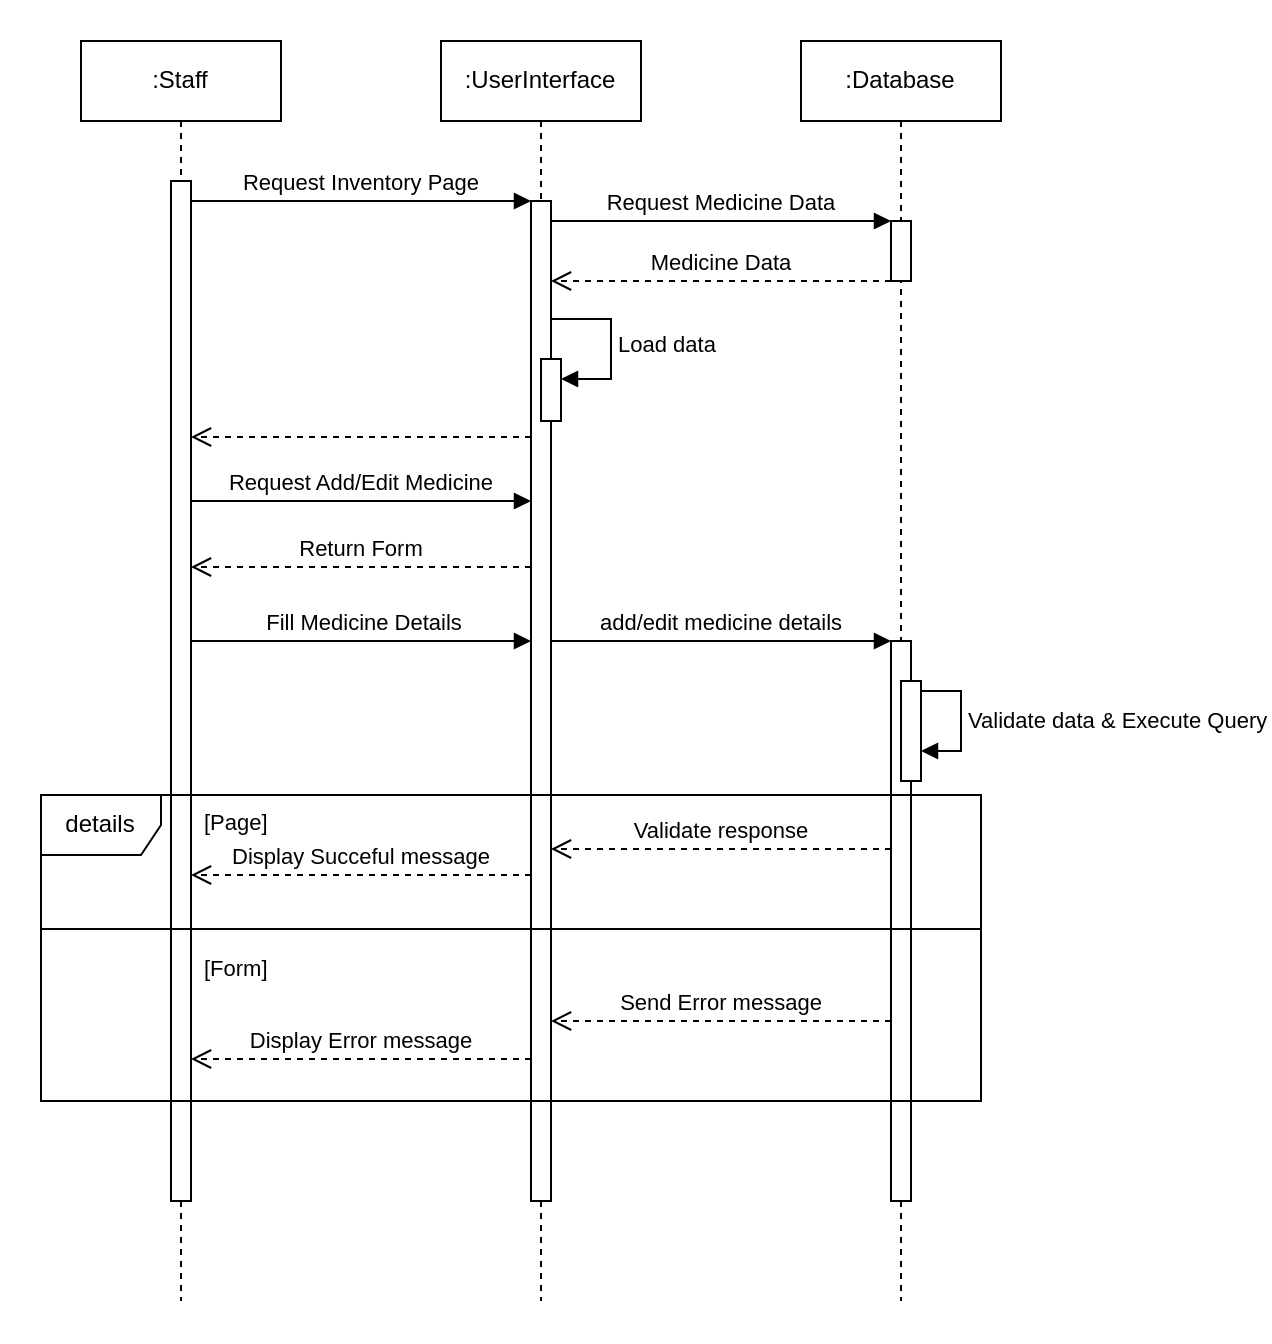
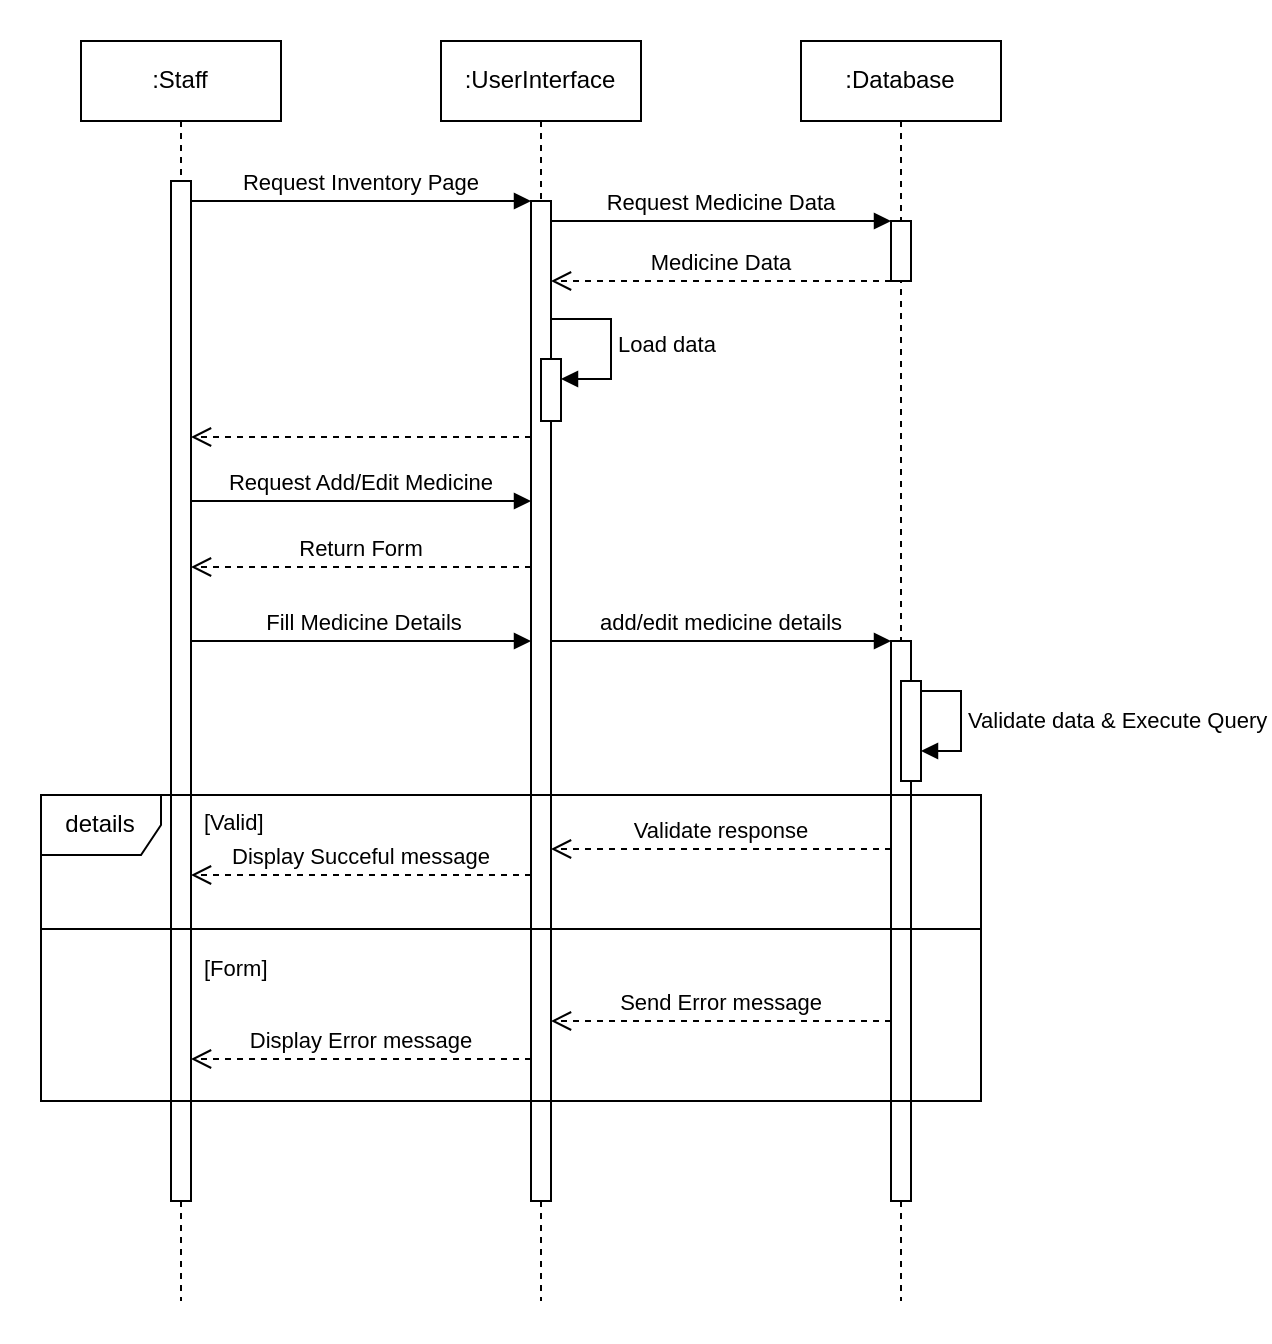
  <mxCell id="0" />
  <mxCell id="1" parent="0" />
  <mxCell id="2" value=":Staff" style="shape=umlLifeline;perimeter=lifelinePerimeter;whiteSpace=wrap;html=1;container=0;dropTarget=0;collapsible=0;recursiveResize=0;outlineConnect=0;portConstraint=eastwest;newEdgeStyle={&quot;edgeStyle&quot;:&quot;elbowEdgeStyle&quot;,&quot;elbow&quot;:&quot;vertical&quot;,&quot;curved&quot;:0,&quot;rounded&quot;:0};" parent="1" vertex="1"><mxGeometry x="40" y="20" width="100" height="630" as="geometry" /></mxCell>
  <mxCell id="3" value="" style="html=1;points=[];perimeter=orthogonalPerimeter;outlineConnect=0;targetShapes=umlLifeline;portConstraint=eastwest;newEdgeStyle={&quot;edgeStyle&quot;:&quot;elbowEdgeStyle&quot;,&quot;elbow&quot;:&quot;vertical&quot;,&quot;curved&quot;:0,&quot;rounded&quot;:0};" parent="2" vertex="1"><mxGeometry x="45" y="70" width="10" height="510" as="geometry" /></mxCell>
  <mxCell id="4" value=":UserInterface" style="shape=umlLifeline;perimeter=lifelinePerimeter;whiteSpace=wrap;html=1;container=0;dropTarget=0;collapsible=0;recursiveResize=0;outlineConnect=0;portConstraint=eastwest;newEdgeStyle={&quot;edgeStyle&quot;:&quot;elbowEdgeStyle&quot;,&quot;elbow&quot;:&quot;vertical&quot;,&quot;curved&quot;:0,&quot;rounded&quot;:0};" parent="1" vertex="1"><mxGeometry x="220" y="20" width="100" height="630" as="geometry" /></mxCell>
  <mxCell id="5" value="" style="html=1;points=[];perimeter=orthogonalPerimeter;outlineConnect=0;targetShapes=umlLifeline;portConstraint=eastwest;newEdgeStyle={&quot;edgeStyle&quot;:&quot;elbowEdgeStyle&quot;,&quot;elbow&quot;:&quot;vertical&quot;,&quot;curved&quot;:0,&quot;rounded&quot;:0};" parent="4" vertex="1"><mxGeometry x="45" y="80" width="10" height="500" as="geometry" /></mxCell>
  <mxCell id="6" value="" style="html=1;points=[[0,0,0,0,5],[0,1,0,0,-5],[1,0,0,0,5],[1,1,0,0,-5]];perimeter=orthogonalPerimeter;outlineConnect=0;targetShapes=umlLifeline;portConstraint=eastwest;newEdgeStyle={&quot;curved&quot;:0,&quot;rounded&quot;:0};" vertex="1" parent="4"><mxGeometry x="50" y="159" width="10" height="31" as="geometry" /></mxCell>
  <mxCell id="7" value="Load data" style="html=1;align=left;spacingLeft=2;endArrow=block;rounded=0;edgeStyle=orthogonalEdgeStyle;curved=0;rounded=0;" edge="1" target="6" parent="4"><mxGeometry relative="1" as="geometry"><mxPoint x="55" y="139" as="sourcePoint" /><Array as="points"><mxPoint x="85" y="169" /></Array></mxGeometry></mxCell>
  <mxCell id="8" value="Request Inventory Page" style="html=1;verticalAlign=bottom;endArrow=block;edgeStyle=elbowEdgeStyle;elbow=vertical;curved=0;rounded=0;" parent="1" source="3" target="5" edge="1"><mxGeometry relative="1" as="geometry"><mxPoint x="195" y="110" as="sourcePoint" /><Array as="points"><mxPoint x="180" y="100" /></Array></mxGeometry></mxCell>
  <mxCell id="9" value=":Database" style="shape=umlLifeline;perimeter=lifelinePerimeter;whiteSpace=wrap;html=1;container=0;dropTarget=0;collapsible=0;recursiveResize=0;outlineConnect=0;portConstraint=eastwest;newEdgeStyle={&quot;edgeStyle&quot;:&quot;elbowEdgeStyle&quot;,&quot;elbow&quot;:&quot;vertical&quot;,&quot;curved&quot;:0,&quot;rounded&quot;:0};" parent="1" vertex="1"><mxGeometry x="400" y="20" width="100" height="630" as="geometry" /></mxCell>
  <mxCell id="10" value="Validate data &amp;amp; Execute Query" style="html=1;align=left;spacingLeft=2;endArrow=block;rounded=0;edgeStyle=orthogonalEdgeStyle;curved=0;rounded=0;" parent="9" edge="1"><mxGeometry relative="1" as="geometry"><mxPoint x="60" y="325" as="sourcePoint" /><Array as="points"><mxPoint x="80" y="325" /><mxPoint x="80" y="355" /></Array><mxPoint x="60" y="355" as="targetPoint" /></mxGeometry></mxCell>
  <mxCell id="11" value="" style="html=1;points=[];perimeter=orthogonalPerimeter;outlineConnect=0;targetShapes=umlLifeline;portConstraint=eastwest;newEdgeStyle={&quot;edgeStyle&quot;:&quot;elbowEdgeStyle&quot;,&quot;elbow&quot;:&quot;vertical&quot;,&quot;curved&quot;:0,&quot;rounded&quot;:0};" parent="9" vertex="1"><mxGeometry x="45" y="90" width="10" height="30" as="geometry" /></mxCell>
  <mxCell id="12" value="" style="html=1;points=[];perimeter=orthogonalPerimeter;outlineConnect=0;targetShapes=umlLifeline;portConstraint=eastwest;newEdgeStyle={&quot;edgeStyle&quot;:&quot;elbowEdgeStyle&quot;,&quot;elbow&quot;:&quot;vertical&quot;,&quot;curved&quot;:0,&quot;rounded&quot;:0};" parent="9" vertex="1"><mxGeometry x="45" y="300" width="10" height="280" as="geometry" /></mxCell>
  <mxCell id="13" value="" style="html=1;points=[[0,0,0,0,5],[0,1,0,0,-5],[1,0,0,0,5],[1,1,0,0,-5]];perimeter=orthogonalPerimeter;outlineConnect=0;targetShapes=umlLifeline;portConstraint=eastwest;newEdgeStyle={&quot;curved&quot;:0,&quot;rounded&quot;:0};" parent="9" vertex="1"><mxGeometry x="50" y="320" width="10" height="50" as="geometry" /></mxCell>
  <mxCell id="14" value="Request Medicine Data" style="html=1;verticalAlign=bottom;endArrow=block;edgeStyle=elbowEdgeStyle;elbow=vertical;curved=0;rounded=0;" parent="1" source="5" target="11" edge="1"><mxGeometry relative="1" as="geometry"><mxPoint x="280" y="110" as="sourcePoint" /><Array as="points"><mxPoint x="365" y="110" /></Array><mxPoint x="440" y="110" as="targetPoint" /></mxGeometry></mxCell>
  <mxCell id="15" value="Medicine Data" style="html=1;verticalAlign=bottom;endArrow=open;dashed=1;endSize=8;edgeStyle=elbowEdgeStyle;elbow=vertical;curved=0;rounded=0;" parent="1" source="11" target="5" edge="1"><mxGeometry relative="1" as="geometry"><mxPoint x="280" y="140" as="targetPoint" /><Array as="points"><mxPoint x="365" y="140" /></Array><mxPoint x="430" y="140" as="sourcePoint" /><mxPoint as="offset" /></mxGeometry></mxCell>
  <mxCell id="16" value="Request Add/Edit Medicine" style="html=1;verticalAlign=bottom;endArrow=block;edgeStyle=elbowEdgeStyle;elbow=vertical;curved=0;rounded=0;" parent="1" edge="1"><mxGeometry relative="1" as="geometry"><mxPoint x="95" y="250" as="sourcePoint" /><Array as="points"><mxPoint x="175" y="250" /></Array><mxPoint x="265" y="250" as="targetPoint" /></mxGeometry></mxCell>
  <mxCell id="17" value="&amp;nbsp;Fill Medicine Details" style="html=1;verticalAlign=bottom;endArrow=block;edgeStyle=elbowEdgeStyle;elbow=vertical;curved=0;rounded=0;" parent="1" edge="1"><mxGeometry relative="1" as="geometry"><mxPoint x="95" y="320" as="sourcePoint" /><Array as="points"><mxPoint x="180" y="320" /></Array><mxPoint x="265" y="320" as="targetPoint" /></mxGeometry></mxCell>
  <mxCell id="18" value="add/edit medicine details" style="html=1;verticalAlign=bottom;endArrow=block;edgeStyle=elbowEdgeStyle;elbow=vertical;curved=0;rounded=0;" parent="1" target="12" edge="1"><mxGeometry relative="1" as="geometry"><mxPoint x="275" y="320" as="sourcePoint" /><Array as="points"><mxPoint x="350" y="320" /></Array><mxPoint x="440" y="320" as="targetPoint" /><mxPoint as="offset" /></mxGeometry></mxCell>
  <mxCell id="19" value="details" style="shape=umlFrame;whiteSpace=wrap;html=1;pointerEvents=0;" parent="1" vertex="1"><mxGeometry x="20" y="397" width="470" height="153" as="geometry" /></mxCell>
  <mxCell id="20" value="" style="line;strokeWidth=1;fillColor=none;align=left;verticalAlign=middle;spacingTop=-1;spacingLeft=3;spacingRight=3;rotatable=0;labelPosition=right;points=[];portConstraint=eastwest;strokeColor=inherit;" parent="1" vertex="1"><mxGeometry x="20" y="460" width="470" height="8" as="geometry" /></mxCell>
- <mxCell id="21" value="&lt;div style=&quot;text-align: center;&quot;&gt;&lt;span style=&quot;font-size: 11px; background-color: rgb(255, 255, 255);&quot;&gt;[Page]&lt;/span&gt;&lt;/div&gt;" style="text;whiteSpace=wrap;html=1;" parent="1" vertex="1"><mxGeometry x="100" y="397" width="60" height="20" as="geometry" /></mxCell>
+ <mxCell id="21" value="&lt;div style=&quot;text-align: center;&quot;&gt;&lt;span style=&quot;font-size: 11px; background-color: rgb(255, 255, 255);&quot;&gt;[Valid]&lt;/span&gt;&lt;/div&gt;" style="text;whiteSpace=wrap;html=1;" parent="1" vertex="1"><mxGeometry x="100" y="397" width="60" height="20" as="geometry" /></mxCell>
  <mxCell id="22" value="&lt;div style=&quot;text-align: center;&quot;&gt;&lt;span style=&quot;font-size: 11px; background-color: rgb(255, 255, 255);&quot;&gt;[Form]&lt;/span&gt;&lt;/div&gt;" style="text;whiteSpace=wrap;html=1;" parent="1" vertex="1"><mxGeometry x="100" y="470" width="60" height="20" as="geometry" /></mxCell>
  <mxCell id="23" value="Display Succeful&amp;nbsp;message" style="html=1;verticalAlign=bottom;endArrow=open;dashed=1;endSize=8;curved=0;rounded=0;" edge="1" parent="1"><mxGeometry x="-0.002" relative="1" as="geometry"><mxPoint x="265" y="437" as="sourcePoint" /><mxPoint x="95" y="437" as="targetPoint" /><mxPoint as="offset" /></mxGeometry></mxCell>
  <mxCell id="24" value="Validate response" style="html=1;verticalAlign=bottom;endArrow=open;dashed=1;endSize=8;curved=0;rounded=0;" edge="1" parent="1"><mxGeometry relative="1" as="geometry"><mxPoint x="445" y="424" as="sourcePoint" /><mxPoint x="275" y="424" as="targetPoint" /></mxGeometry></mxCell>
  <mxCell id="25" value="Return Form" style="html=1;verticalAlign=bottom;endArrow=open;dashed=1;endSize=8;curved=0;rounded=0;" edge="1" parent="1"><mxGeometry relative="1" as="geometry"><mxPoint x="265" y="283" as="sourcePoint" /><mxPoint x="95" y="283" as="targetPoint" /></mxGeometry></mxCell>
  <mxCell id="26" value="" style="html=1;verticalAlign=bottom;endArrow=open;dashed=1;endSize=8;curved=0;rounded=0;" edge="1" parent="1"><mxGeometry relative="1" as="geometry"><mxPoint x="265" y="218" as="sourcePoint" /><mxPoint x="95" y="218" as="targetPoint" /></mxGeometry></mxCell>
  <mxCell id="27" value="Send Error message" style="html=1;verticalAlign=bottom;endArrow=open;dashed=1;endSize=8;curved=0;rounded=0;" edge="1" parent="1"><mxGeometry relative="1" as="geometry"><mxPoint x="445" y="510" as="sourcePoint" /><mxPoint x="275" y="510" as="targetPoint" /></mxGeometry></mxCell>
  <mxCell id="28" value="Display Error message" style="html=1;verticalAlign=bottom;endArrow=open;dashed=1;endSize=8;curved=0;rounded=0;" edge="1" parent="1"><mxGeometry relative="1" as="geometry"><mxPoint x="265" y="529" as="sourcePoint" /><mxPoint x="95" y="529" as="targetPoint" /></mxGeometry></mxCell>
